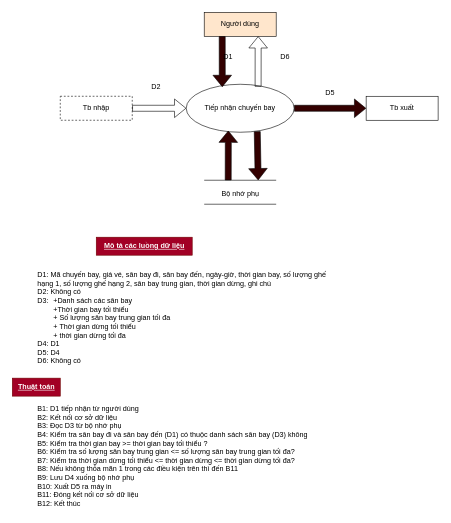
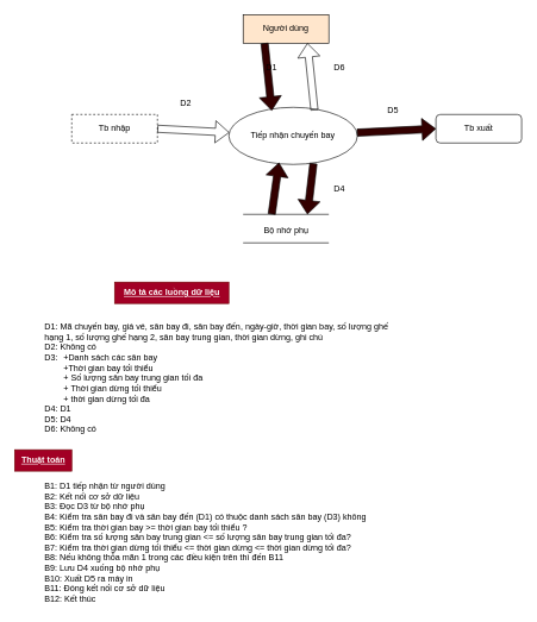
  <mxCell id="0" />
  <mxCell id="1" parent="0" />
- <mxCell id="2" value="Tiếp nhận chuyến bay" style="ellipse;whiteSpace=wrap;html=1;" parent="1" vertex="1"><mxGeometry x="310" y="140" width="180" height="80" as="geometry" /></mxCell>
+ <mxCell id="2" value="Tiếp nhận chuyến bay" style="ellipse;whiteSpace=wrap;html=1;" parent="1" vertex="1"><mxGeometry x="320" y="150" width="180" height="80" as="geometry" /></mxCell>
  <mxCell id="3" value="Người dùng" style="rounded=0;whiteSpace=wrap;html=1;fillColor=#ffe6cc;" parent="1" vertex="1"><mxGeometry x="340" y="20" width="120" height="40" as="geometry" /></mxCell>
  <mxCell id="4" value="Tb nhập" style="rounded=0;whiteSpace=wrap;html=1;dashed=1;" parent="1" vertex="1"><mxGeometry x="100" y="160" width="120" height="40" as="geometry" /></mxCell>
- <mxCell id="5" value="Tb xuất" style="rounded=0;whiteSpace=wrap;html=1;" parent="1" vertex="1"><mxGeometry x="610" y="160" width="120" height="40" as="geometry" /></mxCell>
+ <mxCell id="5" value="Tb xuất" style="whiteSpace=wrap;html=1;rounded=1;" parent="1" vertex="1"><mxGeometry x="610" y="160" width="120" height="40" as="geometry" /></mxCell>
  <mxCell id="6" value="" style="endArrow=none;html=1;rounded=0;" parent="1" edge="1"><mxGeometry width="50" height="50" relative="1" as="geometry"><mxPoint x="340" y="300" as="sourcePoint" /><mxPoint x="460" y="300" as="targetPoint" /></mxGeometry></mxCell>
  <mxCell id="7" value="" style="endArrow=none;html=1;rounded=0;" parent="1" edge="1"><mxGeometry width="50" height="50" relative="1" as="geometry"><mxPoint x="340" y="340" as="sourcePoint" /><mxPoint x="460" y="340" as="targetPoint" /></mxGeometry></mxCell>
  <mxCell id="8" value="Bộ nhớ phụ" style="text;html=1;align=center;verticalAlign=middle;resizable=0;points=[];autosize=1;strokeColor=none;fillColor=none;" parent="1" vertex="1"><mxGeometry x="355" y="308" width="90" height="30" as="geometry" /></mxCell>
  <mxCell id="9" value="" style="shape=flexArrow;endArrow=classic;html=1;rounded=0;exitX=0.25;exitY=1;exitDx=0;exitDy=0;entryX=0.334;entryY=0.056;entryDx=0;entryDy=0;entryPerimeter=0;fillColor=#330000;" parent="1" source="3" target="2" edge="1"><mxGeometry width="50" height="50" relative="1" as="geometry"><mxPoint x="380" y="290" as="sourcePoint" /><mxPoint x="370" y="140" as="targetPoint" /></mxGeometry></mxCell>
  <mxCell id="10" value="" style="shape=flexArrow;endArrow=classic;html=1;rounded=0;exitX=0.666;exitY=0.05;exitDx=0;exitDy=0;exitPerimeter=0;entryX=0.75;entryY=1;entryDx=0;entryDy=0;fillColor=none;" parent="1" source="2" target="3" edge="1"><mxGeometry width="50" height="50" relative="1" as="geometry"><mxPoint x="390" y="220" as="sourcePoint" /><mxPoint x="390" y="90" as="targetPoint" /></mxGeometry></mxCell>
  <mxCell id="11" value="" style="shape=flexArrow;endArrow=classic;html=1;rounded=0;exitX=1;exitY=0.5;exitDx=0;exitDy=0;" parent="1" source="4" target="2" edge="1"><mxGeometry width="50" height="50" relative="1" as="geometry"><mxPoint x="390" y="220" as="sourcePoint" /><mxPoint x="440" y="170" as="targetPoint" /></mxGeometry></mxCell>
  <mxCell id="12" value="" style="shape=flexArrow;endArrow=classic;html=1;rounded=0;entryX=0;entryY=0.5;entryDx=0;entryDy=0;fillColor=#330000;" parent="1" source="2" target="5" edge="1"><mxGeometry width="50" height="50" relative="1" as="geometry"><mxPoint x="390" y="220" as="sourcePoint" /><mxPoint x="440" y="170" as="targetPoint" /></mxGeometry></mxCell>
  <mxCell id="13" value="" style="shape=flexArrow;endArrow=classic;html=1;rounded=0;exitX=0.658;exitY=0.981;exitDx=0;exitDy=0;exitPerimeter=0;fillColor=#330000;" parent="1" source="2" edge="1"><mxGeometry width="50" height="50" relative="1" as="geometry"><mxPoint x="390" y="220" as="sourcePoint" /><mxPoint x="430" y="300" as="targetPoint" /></mxGeometry></mxCell>
  <mxCell id="14" value="" style="shape=flexArrow;endArrow=classic;html=1;rounded=0;entryX=0.39;entryY=0.967;entryDx=0;entryDy=0;entryPerimeter=0;fillColor=#330000;" parent="1" target="2" edge="1"><mxGeometry width="50" height="50" relative="1" as="geometry"><mxPoint x="380" y="300" as="sourcePoint" /><mxPoint x="330" y="250" as="targetPoint" /></mxGeometry></mxCell>
  <mxCell id="15" value="D1" style="text;html=1;align=center;verticalAlign=middle;whiteSpace=wrap;rounded=0;" parent="1" vertex="1"><mxGeometry x="350" y="80" width="60" height="30" as="geometry" /></mxCell>
  <mxCell id="16" value="D6" style="text;html=1;align=center;verticalAlign=middle;whiteSpace=wrap;rounded=0;" parent="1" vertex="1"><mxGeometry x="445" y="80" width="60" height="30" as="geometry" /></mxCell>
  <mxCell id="17" value="D2" style="text;html=1;align=center;verticalAlign=middle;whiteSpace=wrap;rounded=0;" parent="1" vertex="1"><mxGeometry x="230" y="130" width="60" height="30" as="geometry" /></mxCell>
+ <mxCell id="18" value="D4" style="text;html=1;align=center;verticalAlign=middle;whiteSpace=wrap;rounded=0;" parent="1" vertex="1"><mxGeometry x="445" y="250" width="60" height="30" as="geometry" /></mxCell>
  <mxCell id="19" value="D5" style="text;html=1;align=center;verticalAlign=middle;whiteSpace=wrap;rounded=0;" parent="1" vertex="1"><mxGeometry x="520" y="140" width="60" height="30" as="geometry" /></mxCell>
  <mxCell id="20" value="D1: Mã chuyến bay, giá vé, sân bay đi, sân bay đến, ngày-giờ, thời gian bay, số lượng ghế hạng 1, số lượng ghế hạng 2, sân bay trung gian, thời gian dừng, ghi chú&lt;br&gt;D2: Không có&lt;br&gt;D3: &lt;span style=&quot;white-space: pre;&quot;&gt;&#09;&lt;/span&gt;+Danh sách các sân bay&lt;br&gt;&lt;span style=&quot;white-space: pre;&quot;&gt;&#09;&lt;/span&gt;+Thời gian bay tối thiểu&lt;br&gt;&lt;span style=&quot;white-space: pre;&quot;&gt;&#09;&lt;/span&gt;+ Số lượng sân bay trung gian tối đa&lt;br&gt;&lt;span style=&quot;white-space: pre;&quot;&gt;&#09;&lt;/span&gt;+&amp;nbsp;Thời gian dừng tối thiểu&lt;br&gt;&amp;nbsp;&lt;span style=&quot;white-space: pre;&quot;&gt;&#09;&lt;/span&gt;+ thời gian dừng tối đa&amp;nbsp;&lt;br&gt;D4: D1&lt;br&gt;D5: D4&amp;nbsp;&lt;br&gt;D6: Không có" style="text;html=1;align=left;verticalAlign=middle;whiteSpace=wrap;rounded=0;" parent="1" vertex="1"><mxGeometry x="60" y="450" width="490" height="160" as="geometry" /></mxCell>
  <mxCell id="21" value="B1: D1 tiếp nhận từ người dùng&lt;br&gt;B2: Kết nối cơ sở dữ liệu&lt;div&gt;B3: Đọc D3 từ bộ nhớ phụ&lt;/div&gt;&lt;div&gt;B4: Kiểm tra sân bay đi và sân bay đến (D1) có thuộc danh sách sân bay (D3) không&lt;/div&gt;&lt;div&gt;B5: Kiểm tra thời gian bay &amp;gt;= thời gian bay tối thiểu ?&lt;/div&gt;&lt;div&gt;B6: Kiểm tra số lượng sân bay trung gian &amp;lt;= số lượng sân bay trung gian tối đa?&lt;/div&gt;&lt;div&gt;B7: Kiểm tra thời gian dừng tối thiểu &amp;lt;= thời gian dừng &amp;lt;= thời gian dừng tối đa?&lt;/div&gt;&lt;div&gt;&lt;div&gt;B8: Nếu không thỏa mãn 1 trong các điều kiện trên thì đến B11&lt;/div&gt;&lt;div&gt;B9: Lưu D4 xuống bộ nhớ phụ&lt;/div&gt;&lt;div&gt;B10: Xuất D5 ra máy in&lt;/div&gt;&lt;div&gt;B11: Đóng kết nối cơ sở dữ liệu&lt;/div&gt;&lt;div&gt;B12: Kết thúc&lt;/div&gt;&lt;/div&gt;" style="text;html=1;align=left;verticalAlign=middle;whiteSpace=wrap;rounded=0;" parent="1" vertex="1"><mxGeometry x="60" y="670" width="480" height="180" as="geometry" /></mxCell>
  <mxCell id="22" value="&lt;b&gt;&lt;u&gt;Mô tả các luồng dữ liệu&lt;/u&gt;&lt;/b&gt;" style="text;html=1;align=center;verticalAlign=middle;resizable=0;points=[];autosize=1;strokeColor=#6F0000;fillColor=#a20025;fontColor=#ffffff;" parent="1" vertex="1"><mxGeometry x="160" y="395" width="160" height="30" as="geometry" /></mxCell>
  <mxCell id="23" value="&lt;b&gt;&lt;u&gt;Thuật toán&lt;/u&gt;&lt;/b&gt;" style="text;html=1;align=center;verticalAlign=middle;resizable=0;points=[];autosize=1;strokeColor=#6F0000;fillColor=#a20025;fontColor=#ffffff;" parent="1" vertex="1"><mxGeometry x="20" y="630" width="80" height="30" as="geometry" /></mxCell>
